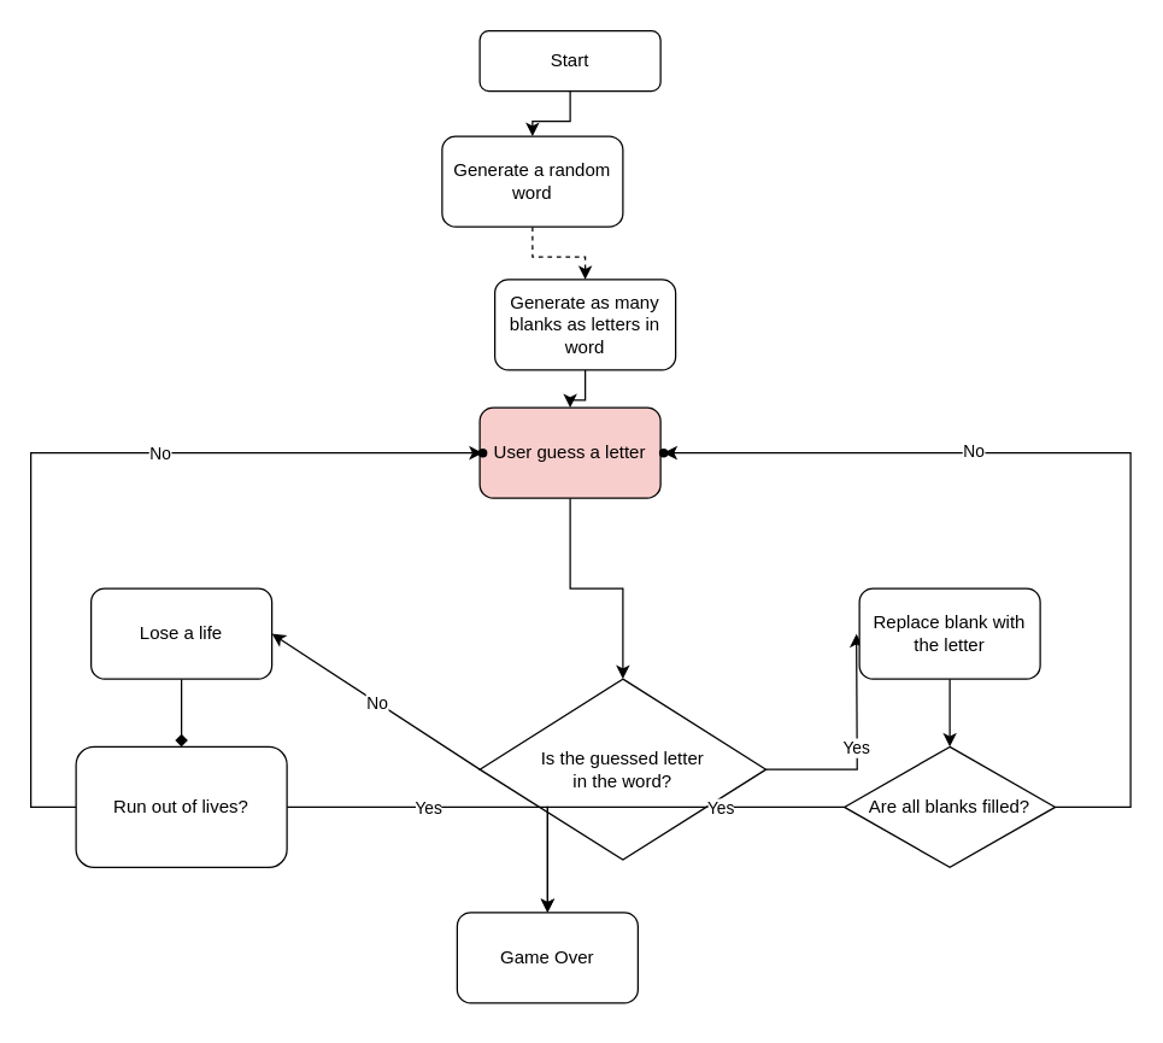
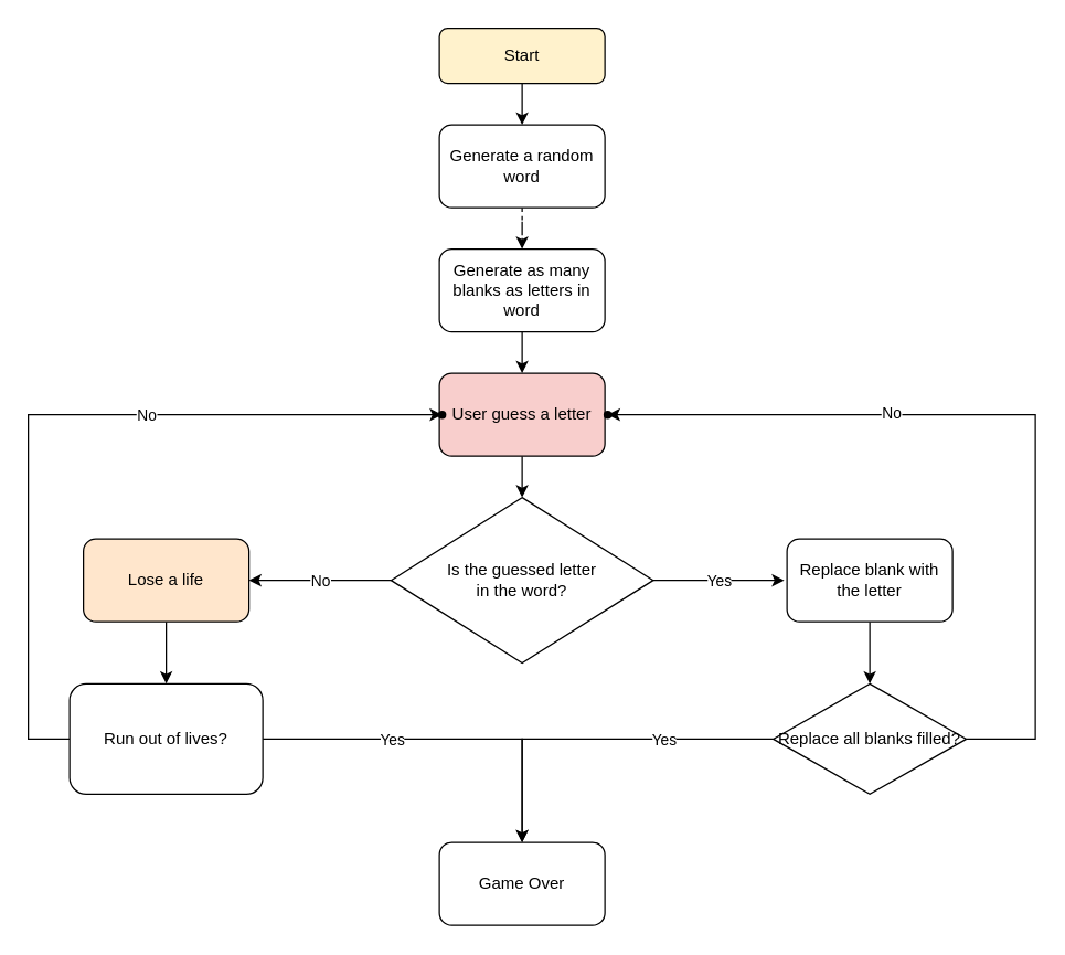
  <mxCell id="0" />
  <mxCell id="1" parent="0" />
  <mxCell id="2" value="" style="edgeStyle=orthogonalEdgeStyle;rounded=0;orthogonalLoop=1;jettySize=auto;html=1;" edge="1" parent="1" source="3" target="5"><mxGeometry relative="1" as="geometry" /></mxCell>
- <mxCell id="3" value="Start" style="rounded=1;whiteSpace=wrap;html=1;fontSize=12;glass=0;strokeWidth=1;shadow=0;" parent="1" vertex="1"><mxGeometry x="318" y="20" width="120" height="40" as="geometry" /></mxCell>
+ <mxCell id="3" value="Start" style="rounded=1;whiteSpace=wrap;html=1;fontSize=12;glass=0;strokeWidth=1;shadow=0;fillColor=#fff2cc;" parent="1" vertex="1"><mxGeometry x="318" y="20" width="120" height="40" as="geometry" /></mxCell>
  <mxCell id="4" value="" style="edgeStyle=orthogonalEdgeStyle;rounded=0;orthogonalLoop=1;jettySize=auto;html=1;dashed=1;" edge="1" parent="1" source="5" target="7"><mxGeometry relative="1" as="geometry" /></mxCell>
- <mxCell id="5" value="Generate a random word" style="whiteSpace=wrap;html=1;rounded=1;glass=0;strokeWidth=1;shadow=0;" vertex="1" parent="1"><mxGeometry x="293" y="90" width="120" height="60" as="geometry" /></mxCell>
+ <mxCell id="5" value="Generate a random word" style="whiteSpace=wrap;html=1;rounded=1;glass=0;strokeWidth=1;shadow=0;" vertex="1" parent="1"><mxGeometry x="318" y="90" width="120" height="60" as="geometry" /></mxCell>
  <mxCell id="6" value="" style="edgeStyle=orthogonalEdgeStyle;rounded=0;orthogonalLoop=1;jettySize=auto;html=1;" edge="1" parent="1" source="7" target="9"><mxGeometry relative="1" as="geometry" /></mxCell>
- <mxCell id="7" value="Generate as many blanks as letters in word" style="rounded=1;whiteSpace=wrap;html=1;" vertex="1" parent="1"><mxGeometry x="328" y="185" width="120" height="60" as="geometry" /></mxCell>
+ <mxCell id="7" value="Generate as many blanks as letters in word" style="rounded=1;whiteSpace=wrap;html=1;" vertex="1" parent="1"><mxGeometry x="318" y="180" width="120" height="60" as="geometry" /></mxCell>
  <mxCell id="8" value="" style="edgeStyle=orthogonalEdgeStyle;rounded=0;orthogonalLoop=1;jettySize=auto;html=1;" edge="1" parent="1" source="9" target="11"><mxGeometry relative="1" as="geometry" /></mxCell>
  <mxCell id="9" value="User guess a letter" style="rounded=1;whiteSpace=wrap;html=1;fillColor=#f8cecc;" vertex="1" parent="1"><mxGeometry x="318" y="270" width="120" height="60" as="geometry" /></mxCell>
  <mxCell id="10" value="Yes&lt;br&gt;" style="edgeStyle=orthogonalEdgeStyle;rounded=0;orthogonalLoop=1;jettySize=auto;html=1;" edge="1" parent="1" source="11"><mxGeometry relative="1" as="geometry"><mxPoint x="568" y="420" as="targetPoint" /></mxGeometry></mxCell>
- <mxCell id="11" value="Is the guessed letter &lt;br&gt;in the word?" style="rhombus;whiteSpace=wrap;html=1;" vertex="1" parent="1"><mxGeometry x="318" y="450" width="190" height="120" as="geometry" /></mxCell>
+ <mxCell id="11" value="Is the guessed letter &lt;br&gt;in the word?" style="rhombus;whiteSpace=wrap;html=1;" vertex="1" parent="1"><mxGeometry x="283" y="360" width="190" height="120" as="geometry" /></mxCell>
  <mxCell id="12" value="" style="endArrow=classic;html=1;rounded=0;exitX=0;exitY=0.5;exitDx=0;exitDy=0;" edge="1" parent="1" source="11"><mxGeometry relative="1" as="geometry"><mxPoint x="-30" y="419.5" as="sourcePoint" /><mxPoint x="180" y="420" as="targetPoint" /></mxGeometry></mxCell>
  <mxCell id="13" value="No" style="edgeLabel;resizable=0;html=1;align=center;verticalAlign=middle;" connectable="0" vertex="1" parent="12"><mxGeometry relative="1" as="geometry" /></mxCell>
  <mxCell id="14" value="" style="edgeStyle=orthogonalEdgeStyle;rounded=0;orthogonalLoop=1;jettySize=auto;html=1;" edge="1" parent="1" source="15" target="22"><mxGeometry relative="1" as="geometry" /></mxCell>
  <mxCell id="15" value="Replace blank with the letter" style="rounded=1;whiteSpace=wrap;html=1;" vertex="1" parent="1"><mxGeometry x="570" y="390" width="120" height="60" as="geometry" /></mxCell>
- <mxCell id="16" value="" style="edgeStyle=orthogonalEdgeStyle;rounded=0;orthogonalLoop=1;jettySize=auto;html=1;endArrow=diamond;" edge="1" parent="1" source="17" target="26"><mxGeometry relative="1" as="geometry" /></mxCell>
- <mxCell id="17" value="Lose a life" style="rounded=1;whiteSpace=wrap;html=1;" vertex="1" parent="1"><mxGeometry x="60" y="390" width="120" height="60" as="geometry" /></mxCell>
+ <mxCell id="16" value="" style="edgeStyle=orthogonalEdgeStyle;rounded=0;orthogonalLoop=1;jettySize=auto;html=1;" edge="1" parent="1" source="17" target="26"><mxGeometry relative="1" as="geometry" /></mxCell>
+ <mxCell id="17" value="Lose a life" style="rounded=1;whiteSpace=wrap;html=1;fillColor=#ffe6cc;" vertex="1" parent="1"><mxGeometry x="60" y="390" width="120" height="60" as="geometry" /></mxCell>
  <mxCell id="18" value="" style="edgeStyle=orthogonalEdgeStyle;rounded=0;orthogonalLoop=1;jettySize=auto;html=1;" edge="1" parent="1" source="22" target="27"><mxGeometry relative="1" as="geometry" /></mxCell>
  <mxCell id="19" value="Yes&lt;br&gt;" style="edgeLabel;html=1;align=center;verticalAlign=middle;resizable=0;points=[];" vertex="1" connectable="0" parent="18"><mxGeometry x="-0.448" relative="1" as="geometry"><mxPoint x="-9" as="offset" /></mxGeometry></mxCell>
  <mxCell id="20" value="" style="edgeStyle=orthogonalEdgeStyle;rounded=0;orthogonalLoop=1;jettySize=auto;html=1;" edge="1" parent="1" source="22" target="30"><mxGeometry relative="1" as="geometry"><Array as="points"><mxPoint x="750" y="535" /><mxPoint x="750" y="300" /></Array></mxGeometry></mxCell>
  <mxCell id="21" value="No" style="edgeLabel;html=1;align=center;verticalAlign=middle;resizable=0;points=[];" vertex="1" connectable="0" parent="20"><mxGeometry x="0.311" y="-2" relative="1" as="geometry"><mxPoint as="offset" /></mxGeometry></mxCell>
- <mxCell id="22" value="Are all blanks filled?" style="rhombus;whiteSpace=wrap;html=1;" vertex="1" parent="1"><mxGeometry x="560" y="495" width="140" height="80" as="geometry" /></mxCell>
+ <mxCell id="22" value="Replace all blanks filled?" style="rhombus;whiteSpace=wrap;html=1;" vertex="1" parent="1"><mxGeometry x="560" y="495" width="140" height="80" as="geometry" /></mxCell>
  <mxCell id="23" value="" style="edgeStyle=orthogonalEdgeStyle;rounded=0;orthogonalLoop=1;jettySize=auto;html=1;entryX=0.5;entryY=0;entryDx=0;entryDy=0;" edge="1" parent="1" source="26" target="27"><mxGeometry relative="1" as="geometry"><mxPoint x="366.96" y="601.98" as="targetPoint" /></mxGeometry></mxCell>
  <mxCell id="24" value="" style="edgeStyle=orthogonalEdgeStyle;rounded=0;orthogonalLoop=1;jettySize=auto;html=1;" edge="1" parent="1" source="26" target="29"><mxGeometry relative="1" as="geometry"><Array as="points"><mxPoint x="20" y="535" /><mxPoint x="20" y="300" /></Array></mxGeometry></mxCell>
  <mxCell id="25" value="No" style="edgeLabel;html=1;align=center;verticalAlign=middle;resizable=0;points=[];" vertex="1" connectable="0" parent="24"><mxGeometry x="0.239" relative="1" as="geometry"><mxPoint as="offset" /></mxGeometry></mxCell>
  <mxCell id="26" value="Run out of lives?" style="whiteSpace=wrap;html=1;rounded=1;" vertex="1" parent="1"><mxGeometry x="50" y="495" width="140" height="80" as="geometry" /></mxCell>
- <mxCell id="27" value="Game Over" style="rounded=1;whiteSpace=wrap;html=1;" vertex="1" parent="1"><mxGeometry x="303" y="605" width="120" height="60" as="geometry" /></mxCell>
+ <mxCell id="27" value="Game Over" style="rounded=1;whiteSpace=wrap;html=1;" vertex="1" parent="1"><mxGeometry x="318" y="610" width="120" height="60" as="geometry" /></mxCell>
  <mxCell id="28" value="Yes&lt;br&gt;" style="edgeLabel;html=1;align=center;verticalAlign=middle;resizable=0;points=[];" vertex="1" connectable="0" parent="1"><mxGeometry x="283" y="535" as="geometry" /></mxCell>
  <mxCell id="29" value="" style="shape=waypoint;sketch=0;size=6;pointerEvents=1;points=[];fillColor=default;resizable=0;rotatable=0;perimeter=centerPerimeter;snapToPoint=1;" vertex="1" parent="1"><mxGeometry x="300" y="280" width="40" height="40" as="geometry" /></mxCell>
  <mxCell id="30" value="" style="shape=waypoint;sketch=0;size=6;pointerEvents=1;points=[];fillColor=default;resizable=0;rotatable=0;perimeter=centerPerimeter;snapToPoint=1;" vertex="1" parent="1"><mxGeometry x="420" y="280" width="40" height="40" as="geometry" /></mxCell>
